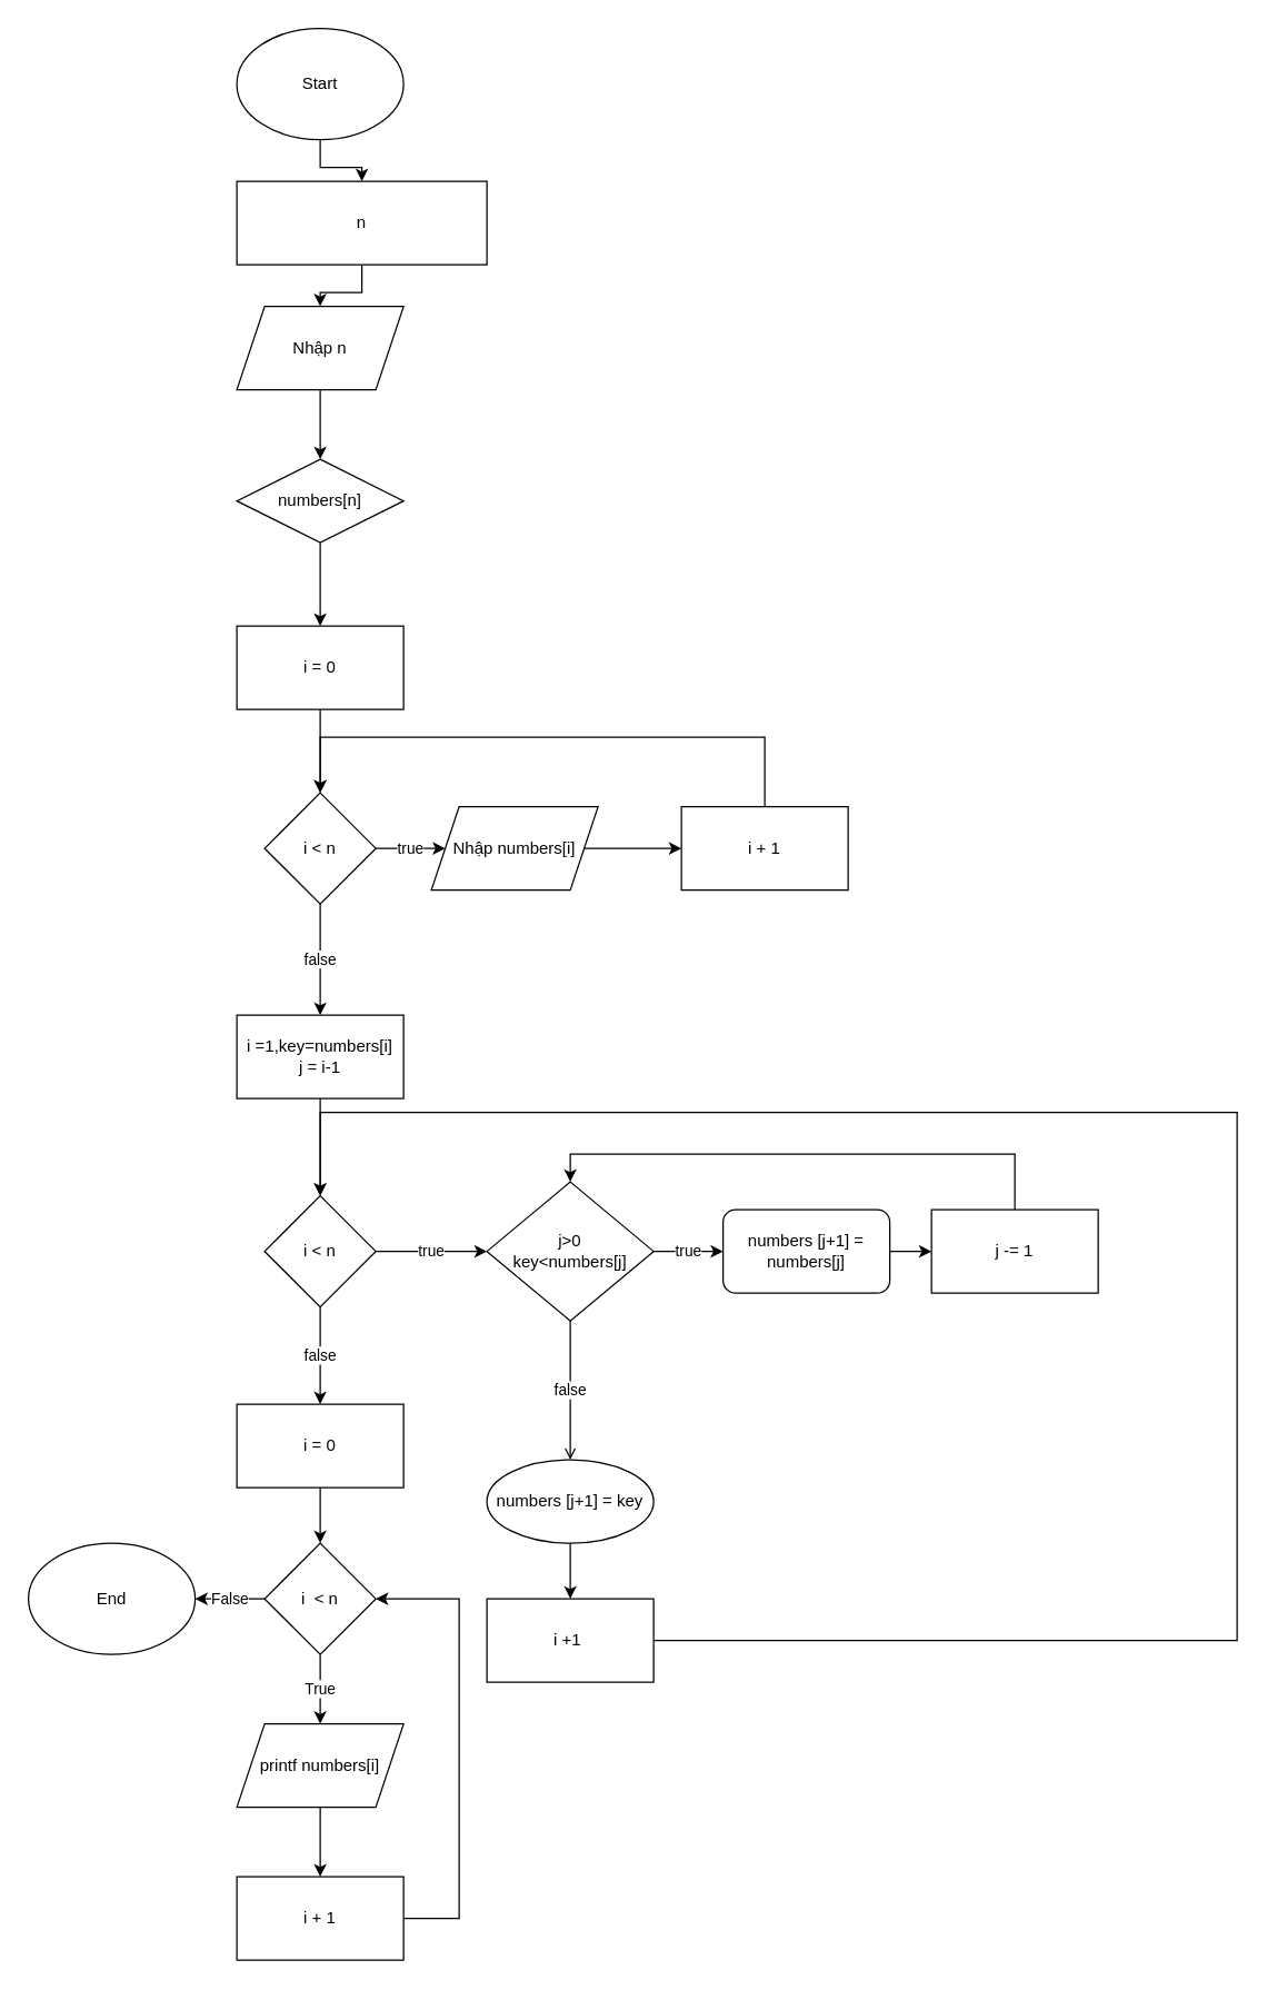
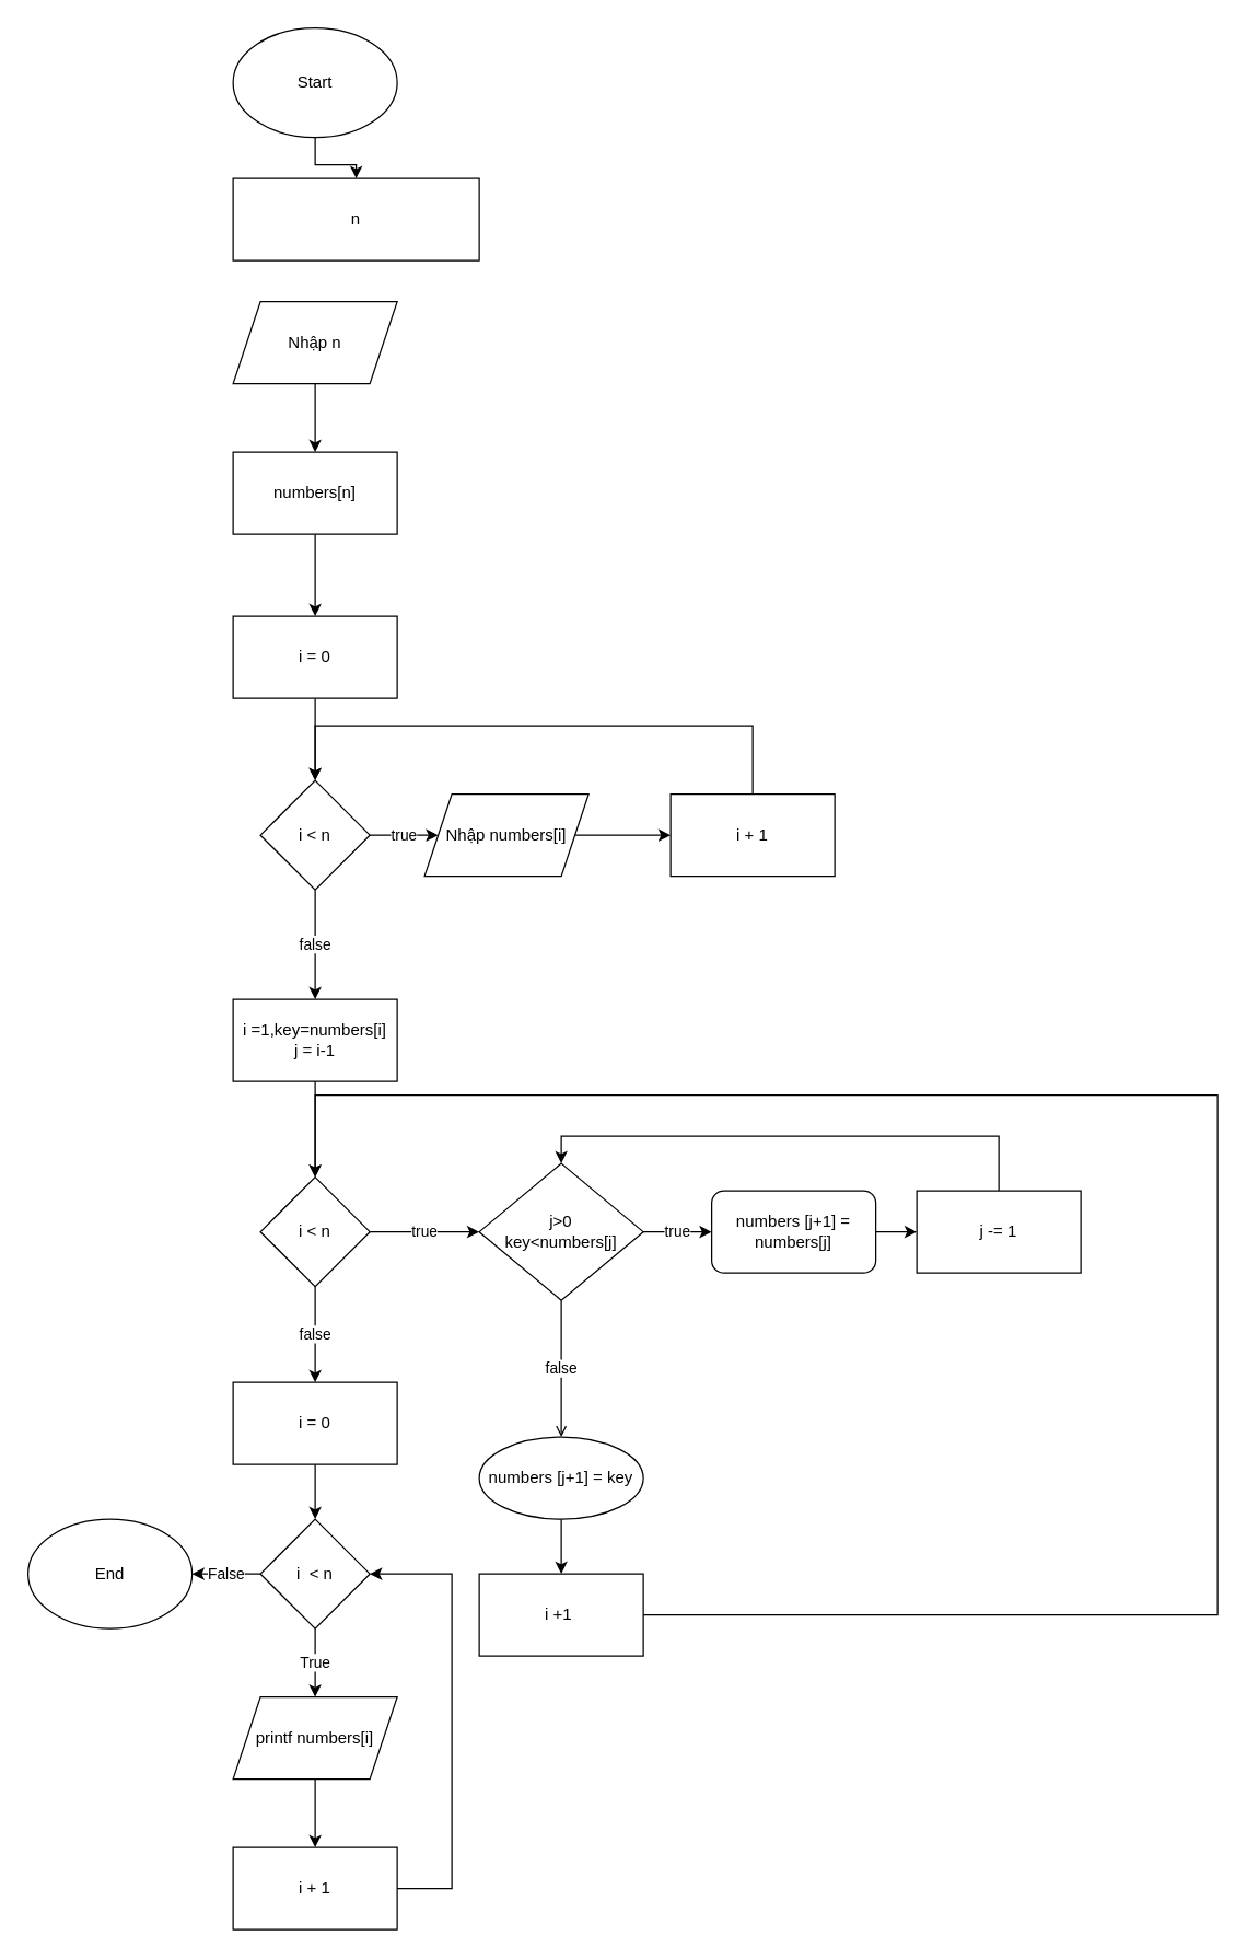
  <mxCell id="0" />
  <mxCell id="1" parent="0" />
  <mxCell id="2" value="" style="edgeStyle=orthogonalEdgeStyle;rounded=0;orthogonalLoop=1;jettySize=auto;html=1;" edge="1" parent="1" source="3" target="5"><mxGeometry relative="1" as="geometry" /></mxCell>
  <mxCell id="3" value="Start" style="ellipse;whiteSpace=wrap;html=1;" vertex="1" parent="1"><mxGeometry x="170" y="20" width="120" height="80" as="geometry" /></mxCell>
- <mxCell id="4" value="" style="edgeStyle=orthogonalEdgeStyle;rounded=0;orthogonalLoop=1;jettySize=auto;html=1;" edge="1" parent="1" source="5" target="7"><mxGeometry relative="1" as="geometry" /></mxCell>
  <mxCell id="5" value="n" style="rounded=0;whiteSpace=wrap;html=1;" vertex="1" parent="1"><mxGeometry x="170" y="130" width="180" height="60" as="geometry" /></mxCell>
  <mxCell id="6" value="" style="edgeStyle=orthogonalEdgeStyle;rounded=0;orthogonalLoop=1;jettySize=auto;html=1;" edge="1" parent="1" source="7" target="9"><mxGeometry relative="1" as="geometry" /></mxCell>
  <mxCell id="7" value="Nhập n" style="shape=parallelogram;perimeter=parallelogramPerimeter;whiteSpace=wrap;html=1;fixedSize=1;rounded=0;" vertex="1" parent="1"><mxGeometry x="170" y="220" width="120" height="60" as="geometry" /></mxCell>
  <mxCell id="8" value="" style="edgeStyle=orthogonalEdgeStyle;rounded=0;orthogonalLoop=1;jettySize=auto;html=1;" edge="1" parent="1" source="9" target="11"><mxGeometry relative="1" as="geometry" /></mxCell>
- <mxCell id="9" value="numbers[n]" style="rhombus;whiteSpace=wrap;html=1;" vertex="1" parent="1"><mxGeometry x="170" y="330" width="120" height="60" as="geometry" /></mxCell>
+ <mxCell id="9" value="numbers[n]" style="whiteSpace=wrap;html=1;rounded=0;" vertex="1" parent="1"><mxGeometry x="170" y="330" width="120" height="60" as="geometry" /></mxCell>
  <mxCell id="10" value="" style="edgeStyle=orthogonalEdgeStyle;rounded=0;orthogonalLoop=1;jettySize=auto;html=1;" edge="1" parent="1" source="11" target="14"><mxGeometry relative="1" as="geometry" /></mxCell>
  <mxCell id="11" value="i = 0" style="whiteSpace=wrap;html=1;rounded=0;" vertex="1" parent="1"><mxGeometry x="170" y="450" width="120" height="60" as="geometry" /></mxCell>
  <mxCell id="12" value="true" style="edgeStyle=orthogonalEdgeStyle;rounded=0;orthogonalLoop=1;jettySize=auto;html=1;" edge="1" parent="1" source="14" target="16"><mxGeometry relative="1" as="geometry" /></mxCell>
  <mxCell id="13" value="false" style="edgeStyle=orthogonalEdgeStyle;rounded=0;orthogonalLoop=1;jettySize=auto;html=1;" edge="1" parent="1" source="14"><mxGeometry relative="1" as="geometry"><mxPoint x="230" y="730" as="targetPoint" /></mxGeometry></mxCell>
  <mxCell id="14" value="i &amp;lt; n" style="rhombus;whiteSpace=wrap;html=1;rounded=0;" vertex="1" parent="1"><mxGeometry x="190" y="570" width="80" height="80" as="geometry" /></mxCell>
  <mxCell id="15" value="" style="edgeStyle=orthogonalEdgeStyle;rounded=0;orthogonalLoop=1;jettySize=auto;html=1;" edge="1" parent="1" source="16" target="18"><mxGeometry relative="1" as="geometry" /></mxCell>
  <mxCell id="16" value="Nhập numbers[i]" style="shape=parallelogram;perimeter=parallelogramPerimeter;whiteSpace=wrap;html=1;fixedSize=1;rounded=0;" vertex="1" parent="1"><mxGeometry x="310" y="580" width="120" height="60" as="geometry" /></mxCell>
  <mxCell id="17" style="edgeStyle=orthogonalEdgeStyle;rounded=0;orthogonalLoop=1;jettySize=auto;html=1;movable=1;resizable=1;rotatable=1;deletable=1;editable=1;locked=0;connectable=1;entryX=0.5;entryY=0;entryDx=0;entryDy=0;" edge="1" parent="1" source="18" target="14"><mxGeometry relative="1" as="geometry"><mxPoint x="550" y="530" as="targetPoint" /><Array as="points"><mxPoint x="550" y="530" /><mxPoint x="230" y="530" /></Array></mxGeometry></mxCell>
  <mxCell id="18" value="i + 1" style="whiteSpace=wrap;html=1;rounded=0;" vertex="1" parent="1"><mxGeometry x="490" y="580" width="120" height="60" as="geometry" /></mxCell>
  <mxCell id="19" value="" style="edgeStyle=orthogonalEdgeStyle;rounded=0;orthogonalLoop=1;jettySize=auto;html=1;" edge="1" parent="1" source="20" target="23"><mxGeometry relative="1" as="geometry" /></mxCell>
  <mxCell id="20" value="i =1,key=numbers[i]&lt;br&gt;j = i-1" style="rounded=0;whiteSpace=wrap;html=1;" vertex="1" parent="1"><mxGeometry x="170" y="730" width="120" height="60" as="geometry" /></mxCell>
  <mxCell id="21" value="true" style="edgeStyle=orthogonalEdgeStyle;rounded=0;orthogonalLoop=1;jettySize=auto;html=1;" edge="1" parent="1" source="23" target="26"><mxGeometry relative="1" as="geometry" /></mxCell>
  <mxCell id="22" value="false" style="edgeStyle=orthogonalEdgeStyle;rounded=0;orthogonalLoop=1;jettySize=auto;html=1;" edge="1" parent="1" source="23"><mxGeometry relative="1" as="geometry"><mxPoint x="230" y="1010" as="targetPoint" /></mxGeometry></mxCell>
  <mxCell id="23" value="i &amp;lt; n" style="rhombus;whiteSpace=wrap;html=1;rounded=0;" vertex="1" parent="1"><mxGeometry x="190" y="860" width="80" height="80" as="geometry" /></mxCell>
  <mxCell id="24" value="true" style="edgeStyle=orthogonalEdgeStyle;rounded=0;orthogonalLoop=1;jettySize=auto;html=1;" edge="1" parent="1" source="26" target="28"><mxGeometry relative="1" as="geometry" /></mxCell>
  <mxCell id="25" value="false" style="edgeStyle=orthogonalEdgeStyle;rounded=0;orthogonalLoop=1;jettySize=auto;html=1;endArrow=open;" edge="1" parent="1" source="26" target="32"><mxGeometry relative="1" as="geometry" /></mxCell>
  <mxCell id="26" value="j&amp;gt;0&lt;br&gt;key&amp;lt;numbers[j]" style="rhombus;whiteSpace=wrap;html=1;rounded=0;" vertex="1" parent="1"><mxGeometry x="350" y="850" width="120" height="100" as="geometry" /></mxCell>
  <mxCell id="27" value="" style="edgeStyle=orthogonalEdgeStyle;rounded=0;orthogonalLoop=1;jettySize=auto;html=1;" edge="1" parent="1" source="28" target="30"><mxGeometry relative="1" as="geometry" /></mxCell>
  <mxCell id="28" value="numbers [j+1] = numbers[j]" style="whiteSpace=wrap;html=1;rounded=1;" vertex="1" parent="1"><mxGeometry x="520" y="870" width="120" height="60" as="geometry" /></mxCell>
  <mxCell id="29" style="edgeStyle=orthogonalEdgeStyle;rounded=0;orthogonalLoop=1;jettySize=auto;html=1;entryX=0.5;entryY=0;entryDx=0;entryDy=0;" edge="1" parent="1" source="30" target="26"><mxGeometry relative="1" as="geometry"><mxPoint x="730" y="830" as="targetPoint" /><Array as="points"><mxPoint x="730" y="830" /><mxPoint x="410" y="830" /></Array></mxGeometry></mxCell>
  <mxCell id="30" value="j -= 1" style="whiteSpace=wrap;html=1;rounded=0;" vertex="1" parent="1"><mxGeometry x="670" y="870" width="120" height="60" as="geometry" /></mxCell>
  <mxCell id="31" value="" style="edgeStyle=orthogonalEdgeStyle;rounded=0;orthogonalLoop=1;jettySize=auto;html=1;" edge="1" parent="1" source="32" target="34"><mxGeometry relative="1" as="geometry" /></mxCell>
  <mxCell id="32" value="numbers [j+1] = key" style="ellipse;whiteSpace=wrap;html=1;" vertex="1" parent="1"><mxGeometry x="350" y="1050" width="120" height="60" as="geometry" /></mxCell>
  <mxCell id="33" style="edgeStyle=orthogonalEdgeStyle;rounded=0;orthogonalLoop=1;jettySize=auto;html=1;entryX=0.5;entryY=0;entryDx=0;entryDy=0;" edge="1" parent="1" source="34" target="23"><mxGeometry relative="1" as="geometry"><mxPoint x="850" y="800" as="targetPoint" /><Array as="points"><mxPoint x="890" y="1180" /><mxPoint x="890" y="800" /><mxPoint x="230" y="800" /></Array></mxGeometry></mxCell>
  <mxCell id="34" value="i +1&amp;nbsp;" style="whiteSpace=wrap;html=1;rounded=0;" vertex="1" parent="1"><mxGeometry x="350" y="1150" width="120" height="60" as="geometry" /></mxCell>
  <mxCell id="35" style="edgeStyle=orthogonalEdgeStyle;rounded=0;orthogonalLoop=1;jettySize=auto;html=1;entryX=0.5;entryY=0;entryDx=0;entryDy=0;" edge="1" parent="1" source="36" target="39"><mxGeometry relative="1" as="geometry" /></mxCell>
  <mxCell id="36" value="i = 0" style="rounded=0;whiteSpace=wrap;html=1;" vertex="1" parent="1"><mxGeometry x="170" y="1010" width="120" height="60" as="geometry" /></mxCell>
  <mxCell id="37" value="True" style="edgeStyle=orthogonalEdgeStyle;rounded=0;orthogonalLoop=1;jettySize=auto;html=1;" edge="1" parent="1" source="39"><mxGeometry relative="1" as="geometry"><mxPoint x="230" y="1240" as="targetPoint" /></mxGeometry></mxCell>
  <mxCell id="38" value="False" style="edgeStyle=orthogonalEdgeStyle;rounded=0;orthogonalLoop=1;jettySize=auto;html=1;" edge="1" parent="1" source="39" target="44"><mxGeometry relative="1" as="geometry" /></mxCell>
  <mxCell id="39" value="i&amp;nbsp; &amp;lt; n" style="rhombus;whiteSpace=wrap;html=1;" vertex="1" parent="1"><mxGeometry x="190" y="1110" width="80" height="80" as="geometry" /></mxCell>
  <mxCell id="40" value="" style="edgeStyle=orthogonalEdgeStyle;rounded=0;orthogonalLoop=1;jettySize=auto;html=1;" edge="1" parent="1" source="41" target="43"><mxGeometry relative="1" as="geometry" /></mxCell>
  <mxCell id="41" value="printf numbers[i]" style="shape=parallelogram;perimeter=parallelogramPerimeter;whiteSpace=wrap;html=1;fixedSize=1;" vertex="1" parent="1"><mxGeometry x="170" y="1240" width="120" height="60" as="geometry" /></mxCell>
  <mxCell id="42" style="edgeStyle=orthogonalEdgeStyle;rounded=0;orthogonalLoop=1;jettySize=auto;html=1;entryX=1;entryY=0.5;entryDx=0;entryDy=0;" edge="1" parent="1" source="43" target="39"><mxGeometry relative="1" as="geometry"><mxPoint x="310" y="1150" as="targetPoint" /><Array as="points"><mxPoint x="330" y="1380" /><mxPoint x="330" y="1150" /></Array></mxGeometry></mxCell>
  <mxCell id="43" value="i + 1" style="whiteSpace=wrap;html=1;" vertex="1" parent="1"><mxGeometry x="170" y="1350" width="120" height="60" as="geometry" /></mxCell>
  <mxCell id="44" value="End" style="ellipse;whiteSpace=wrap;html=1;" vertex="1" parent="1"><mxGeometry x="20" y="1110" width="120" height="80" as="geometry" /></mxCell>
